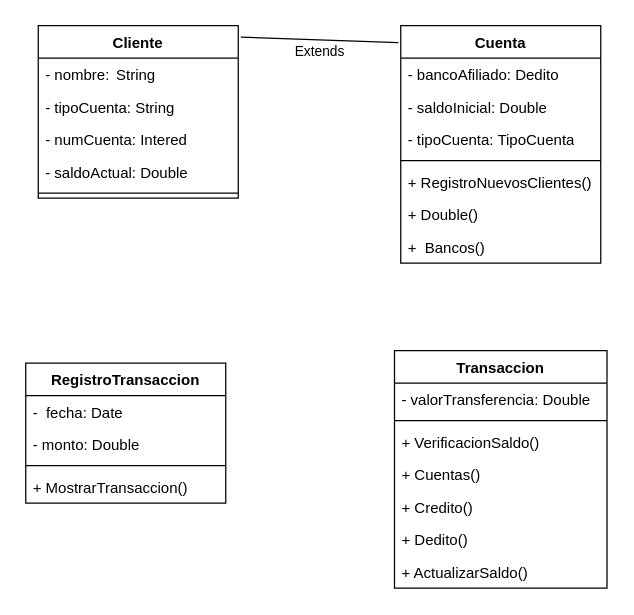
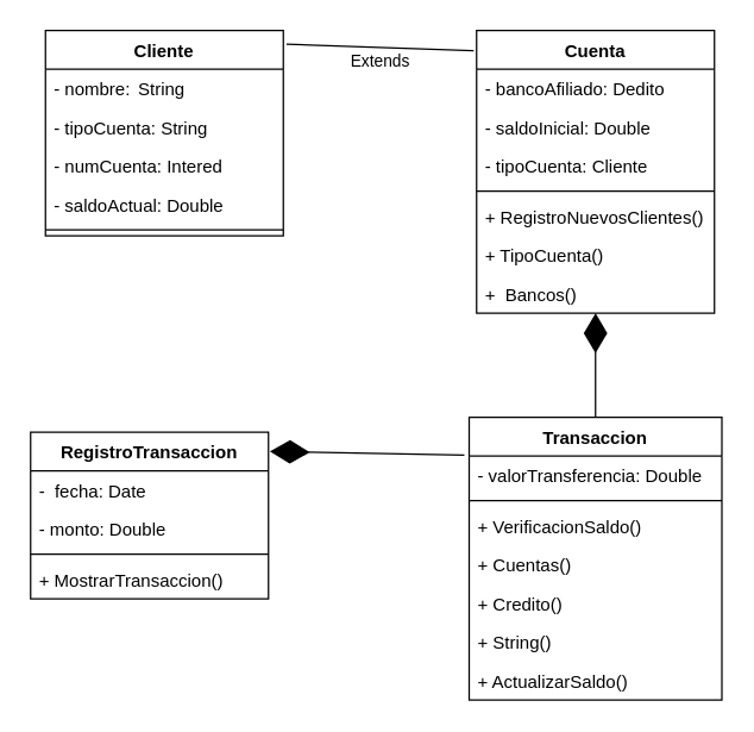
  <mxCell id="0" />
  <mxCell id="1" parent="0" />
  <mxCell id="2" value="Cliente" style="swimlane;fontStyle=1;align=center;verticalAlign=top;childLayout=stackLayout;horizontal=1;startSize=26;horizontalStack=0;resizeParent=1;resizeParentMax=0;resizeLast=0;collapsible=1;marginBottom=0;whiteSpace=wrap;html=1;" parent="1" vertex="1"><mxGeometry x="30" y="20" width="160" height="138" as="geometry" /></mxCell>
  <mxCell id="3" value="&lt;font style=&quot;vertical-align: inherit;&quot;&gt;&lt;font style=&quot;vertical-align: inherit;&quot;&gt;- nombre:&lt;span style=&quot;white-space: pre;&quot;&gt;&#09;&lt;/span&gt;&amp;nbsp;String&lt;/font&gt;&lt;/font&gt;" style="text;strokeColor=none;fillColor=none;align=left;verticalAlign=top;spacingLeft=4;spacingRight=4;overflow=hidden;rotatable=0;points=[[0,0.5],[1,0.5]];portConstraint=eastwest;whiteSpace=wrap;html=1;" parent="2" vertex="1"><mxGeometry y="26" width="160" height="26" as="geometry" /></mxCell>
  <mxCell id="4" value="- tipoCuenta: String" style="text;strokeColor=none;fillColor=none;align=left;verticalAlign=top;spacingLeft=4;spacingRight=4;overflow=hidden;rotatable=0;points=[[0,0.5],[1,0.5]];portConstraint=eastwest;whiteSpace=wrap;html=1;" parent="2" vertex="1"><mxGeometry y="52" width="160" height="26" as="geometry" /></mxCell>
  <mxCell id="5" value="- numCuenta: Intered" style="text;strokeColor=none;fillColor=none;align=left;verticalAlign=top;spacingLeft=4;spacingRight=4;overflow=hidden;rotatable=0;points=[[0,0.5],[1,0.5]];portConstraint=eastwest;whiteSpace=wrap;html=1;" parent="2" vertex="1"><mxGeometry y="78" width="160" height="26" as="geometry" /></mxCell>
  <mxCell id="6" value="- saldoActual: Double" style="text;strokeColor=none;fillColor=none;align=left;verticalAlign=top;spacingLeft=4;spacingRight=4;overflow=hidden;rotatable=0;points=[[0,0.5],[1,0.5]];portConstraint=eastwest;whiteSpace=wrap;html=1;" parent="2" vertex="1"><mxGeometry y="104" width="160" height="26" as="geometry" /></mxCell>
  <mxCell id="7" value="" style="line;strokeWidth=1;fillColor=none;align=left;verticalAlign=middle;spacingTop=-1;spacingLeft=3;spacingRight=3;rotatable=0;labelPosition=right;points=[];portConstraint=eastwest;strokeColor=inherit;" parent="2" vertex="1"><mxGeometry y="130" width="160" height="8" as="geometry" /></mxCell>
  <mxCell id="8" value="Cuenta" style="swimlane;fontStyle=1;align=center;verticalAlign=top;childLayout=stackLayout;horizontal=1;startSize=26;horizontalStack=0;resizeParent=1;resizeParentMax=0;resizeLast=0;collapsible=1;marginBottom=0;whiteSpace=wrap;html=1;" parent="1" vertex="1"><mxGeometry x="320" y="20" width="160" height="190" as="geometry" /></mxCell>
  <mxCell id="9" value="- bancoAfiliado: Dedito" style="text;strokeColor=none;fillColor=none;align=left;verticalAlign=top;spacingLeft=4;spacingRight=4;overflow=hidden;rotatable=0;points=[[0,0.5],[1,0.5]];portConstraint=eastwest;whiteSpace=wrap;html=1;" parent="8" vertex="1"><mxGeometry y="26" width="160" height="26" as="geometry" /></mxCell>
  <mxCell id="10" value="- saldoInicial: Double" style="text;strokeColor=none;fillColor=none;align=left;verticalAlign=top;spacingLeft=4;spacingRight=4;overflow=hidden;rotatable=0;points=[[0,0.5],[1,0.5]];portConstraint=eastwest;whiteSpace=wrap;html=1;" vertex="1" parent="8"><mxGeometry y="52" width="160" height="26" as="geometry" /></mxCell>
- <mxCell id="11" value="- tipoCuenta: TipoCuenta" style="text;strokeColor=none;fillColor=none;align=left;verticalAlign=top;spacingLeft=4;spacingRight=4;overflow=hidden;rotatable=0;points=[[0,0.5],[1,0.5]];portConstraint=eastwest;whiteSpace=wrap;html=1;" parent="8" vertex="1"><mxGeometry y="78" width="160" height="26" as="geometry" /></mxCell>
+ <mxCell id="11" value="- tipoCuenta: Cliente" style="text;strokeColor=none;fillColor=none;align=left;verticalAlign=top;spacingLeft=4;spacingRight=4;overflow=hidden;rotatable=0;points=[[0,0.5],[1,0.5]];portConstraint=eastwest;whiteSpace=wrap;html=1;" parent="8" vertex="1"><mxGeometry y="78" width="160" height="26" as="geometry" /></mxCell>
  <mxCell id="12" value="" style="line;strokeWidth=1;fillColor=none;align=left;verticalAlign=middle;spacingTop=-1;spacingLeft=3;spacingRight=3;rotatable=0;labelPosition=right;points=[];portConstraint=eastwest;strokeColor=inherit;" parent="8" vertex="1"><mxGeometry y="104" width="160" height="8" as="geometry" /></mxCell>
  <mxCell id="13" value="+ RegistroNuevosClientes()" style="text;strokeColor=none;fillColor=none;align=left;verticalAlign=top;spacingLeft=4;spacingRight=4;overflow=hidden;rotatable=0;points=[[0,0.5],[1,0.5]];portConstraint=eastwest;whiteSpace=wrap;html=1;" vertex="1" parent="8"><mxGeometry y="112" width="160" height="26" as="geometry" /></mxCell>
- <mxCell id="14" value="+ Double()" style="text;strokeColor=none;fillColor=none;align=left;verticalAlign=top;spacingLeft=4;spacingRight=4;overflow=hidden;rotatable=0;points=[[0,0.5],[1,0.5]];portConstraint=eastwest;whiteSpace=wrap;html=1;" vertex="1" parent="8"><mxGeometry y="138" width="160" height="26" as="geometry" /></mxCell>
+ <mxCell id="14" value="+ TipoCuenta()" style="text;strokeColor=none;fillColor=none;align=left;verticalAlign=top;spacingLeft=4;spacingRight=4;overflow=hidden;rotatable=0;points=[[0,0.5],[1,0.5]];portConstraint=eastwest;whiteSpace=wrap;html=1;" vertex="1" parent="8"><mxGeometry y="138" width="160" height="26" as="geometry" /></mxCell>
  <mxCell id="15" value="+&amp;nbsp; Bancos()" style="text;strokeColor=none;fillColor=none;align=left;verticalAlign=top;spacingLeft=4;spacingRight=4;overflow=hidden;rotatable=0;points=[[0,0.5],[1,0.5]];portConstraint=eastwest;whiteSpace=wrap;html=1;" parent="8" vertex="1"><mxGeometry y="164" width="160" height="26" as="geometry" /></mxCell>
  <mxCell id="16" value="Transaccion" style="swimlane;fontStyle=1;align=center;verticalAlign=top;childLayout=stackLayout;horizontal=1;startSize=26;horizontalStack=0;resizeParent=1;resizeParentMax=0;resizeLast=0;collapsible=1;marginBottom=0;whiteSpace=wrap;html=1;" parent="1" vertex="1"><mxGeometry x="315" y="280" width="170" height="190" as="geometry" /></mxCell>
  <mxCell id="17" value="- valorTransferencia: Double" style="text;strokeColor=none;fillColor=none;align=left;verticalAlign=top;spacingLeft=4;spacingRight=4;overflow=hidden;rotatable=0;points=[[0,0.5],[1,0.5]];portConstraint=eastwest;whiteSpace=wrap;html=1;" parent="16" vertex="1"><mxGeometry y="26" width="170" height="26" as="geometry" /></mxCell>
  <mxCell id="18" value="" style="line;strokeWidth=1;fillColor=none;align=left;verticalAlign=middle;spacingTop=-1;spacingLeft=3;spacingRight=3;rotatable=0;labelPosition=right;points=[];portConstraint=eastwest;strokeColor=inherit;" parent="16" vertex="1"><mxGeometry y="52" width="170" height="8" as="geometry" /></mxCell>
  <mxCell id="19" value="+ VerificacionSaldo()" style="text;strokeColor=none;fillColor=none;align=left;verticalAlign=top;spacingLeft=4;spacingRight=4;overflow=hidden;rotatable=0;points=[[0,0.5],[1,0.5]];portConstraint=eastwest;whiteSpace=wrap;html=1;" parent="16" vertex="1"><mxGeometry y="60" width="170" height="26" as="geometry" /></mxCell>
  <mxCell id="20" value="+ Cuentas()" style="text;strokeColor=none;fillColor=none;align=left;verticalAlign=top;spacingLeft=4;spacingRight=4;overflow=hidden;rotatable=0;points=[[0,0.5],[1,0.5]];portConstraint=eastwest;whiteSpace=wrap;html=1;" vertex="1" parent="16"><mxGeometry y="86" width="170" height="26" as="geometry" /></mxCell>
  <mxCell id="21" value="+ Credito()" style="text;strokeColor=none;fillColor=none;align=left;verticalAlign=top;spacingLeft=4;spacingRight=4;overflow=hidden;rotatable=0;points=[[0,0.5],[1,0.5]];portConstraint=eastwest;whiteSpace=wrap;html=1;" vertex="1" parent="16"><mxGeometry y="112" width="170" height="26" as="geometry" /></mxCell>
- <mxCell id="22" value="+ Dedito()" style="text;strokeColor=none;fillColor=none;align=left;verticalAlign=top;spacingLeft=4;spacingRight=4;overflow=hidden;rotatable=0;points=[[0,0.5],[1,0.5]];portConstraint=eastwest;whiteSpace=wrap;html=1;" vertex="1" parent="16"><mxGeometry y="138" width="170" height="26" as="geometry" /></mxCell>
+ <mxCell id="22" value="+ String()" style="text;strokeColor=none;fillColor=none;align=left;verticalAlign=top;spacingLeft=4;spacingRight=4;overflow=hidden;rotatable=0;points=[[0,0.5],[1,0.5]];portConstraint=eastwest;whiteSpace=wrap;html=1;" vertex="1" parent="16"><mxGeometry y="138" width="170" height="26" as="geometry" /></mxCell>
  <mxCell id="23" value="+ ActualizarSaldo()" style="text;strokeColor=none;fillColor=none;align=left;verticalAlign=top;spacingLeft=4;spacingRight=4;overflow=hidden;rotatable=0;points=[[0,0.5],[1,0.5]];portConstraint=eastwest;whiteSpace=wrap;html=1;" vertex="1" parent="16"><mxGeometry y="164" width="170" height="26" as="geometry" /></mxCell>
  <mxCell id="24" value="Extends" style="endArrow=none;endSize=16;endFill=0;html=1;rounded=0;exitX=-0.012;exitY=0.072;exitDx=0;exitDy=0;exitPerimeter=0;entryX=1.013;entryY=0.067;entryDx=0;entryDy=0;entryPerimeter=0;" parent="1" source="8" target="2" edge="1"><mxGeometry y="10" width="160" relative="1" as="geometry"><mxPoint x="320" y="30" as="sourcePoint" /><mxPoint x="180" y="30" as="targetPoint" /><mxPoint as="offset" /></mxGeometry></mxCell>
+ <mxCell id="25" value="" style="endArrow=diamondThin;endFill=1;endSize=24;html=1;rounded=0;exitX=0.5;exitY=0;exitDx=0;exitDy=0;entryX=0.5;entryY=1;entryDx=0;entryDy=0;" parent="1" source="16" target="8" edge="1"><mxGeometry width="160" relative="1" as="geometry"><mxPoint x="280" y="220" as="sourcePoint" /><mxPoint x="400.96" y="157.012" as="targetPoint" /></mxGeometry></mxCell>
+ <mxCell id="26" value="" style="endArrow=diamondThin;endFill=1;endSize=24;html=1;rounded=0;exitX=-0.019;exitY=0.134;exitDx=0;exitDy=0;exitPerimeter=0;entryX=1.006;entryY=0.116;entryDx=0;entryDy=0;entryPerimeter=0;" parent="1" source="16" target="27" edge="1"><mxGeometry width="160" relative="1" as="geometry"><mxPoint x="-10" y="390" as="sourcePoint" /><mxPoint x="170" y="295" as="targetPoint" /></mxGeometry></mxCell>
  <mxCell id="27" value="RegistroTransaccion" style="swimlane;fontStyle=1;align=center;verticalAlign=top;childLayout=stackLayout;horizontal=1;startSize=26;horizontalStack=0;resizeParent=1;resizeParentMax=0;resizeLast=0;collapsible=1;marginBottom=0;whiteSpace=wrap;html=1;" parent="1" vertex="1"><mxGeometry x="20" y="290" width="160" height="112" as="geometry" /></mxCell>
  <mxCell id="28" value="-&amp;nbsp; fecha: Date" style="text;strokeColor=none;fillColor=none;align=left;verticalAlign=top;spacingLeft=4;spacingRight=4;overflow=hidden;rotatable=0;points=[[0,0.5],[1,0.5]];portConstraint=eastwest;whiteSpace=wrap;html=1;" parent="27" vertex="1"><mxGeometry y="26" width="160" height="26" as="geometry" /></mxCell>
  <mxCell id="29" value="- monto: Double" style="text;strokeColor=none;fillColor=none;align=left;verticalAlign=top;spacingLeft=4;spacingRight=4;overflow=hidden;rotatable=0;points=[[0,0.5],[1,0.5]];portConstraint=eastwest;whiteSpace=wrap;html=1;" parent="27" vertex="1"><mxGeometry y="52" width="160" height="26" as="geometry" /></mxCell>
  <mxCell id="30" value="" style="line;strokeWidth=1;fillColor=none;align=left;verticalAlign=middle;spacingTop=-1;spacingLeft=3;spacingRight=3;rotatable=0;labelPosition=right;points=[];portConstraint=eastwest;strokeColor=inherit;" parent="27" vertex="1"><mxGeometry y="78" width="160" height="8" as="geometry" /></mxCell>
  <mxCell id="31" value="+ MostrarTransaccion()" style="text;strokeColor=none;fillColor=none;align=left;verticalAlign=top;spacingLeft=4;spacingRight=4;overflow=hidden;rotatable=0;points=[[0,0.5],[1,0.5]];portConstraint=eastwest;whiteSpace=wrap;html=1;" parent="27" vertex="1"><mxGeometry y="86" width="160" height="26" as="geometry" /></mxCell>
